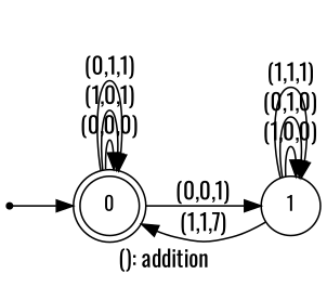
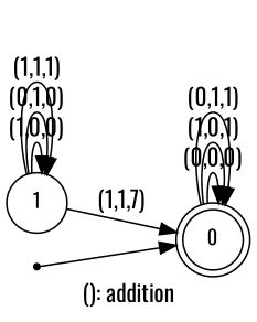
  digraph {
    fontname=Oswald
    label="(): addition"
    rankdir=LR
    node [fontname=Oswald fontsize=12]
    edge [fontname=Oswald]
    n1 [label=0 shape=doublecircle]
    n2 [label=1 shape=circle]
    n3 [label=1 shape=point]
    n1 -> n1 [label="(0,0,0)"]
    n1 -> n1 [label="(1,0,1)"]
    n1 -> n1 [label="(0,1,1)"]
-   n1 -> n2 [label="(0,0,1)"]
    n2 -> n1 [label="(1,1,7)"]
    n2 -> n2 [label="(1,0,0)"]
    n2 -> n2 [label="(0,1,0)"]
    n2 -> n2 [label="(1,1,1)"]
    n3 -> n1
  }
